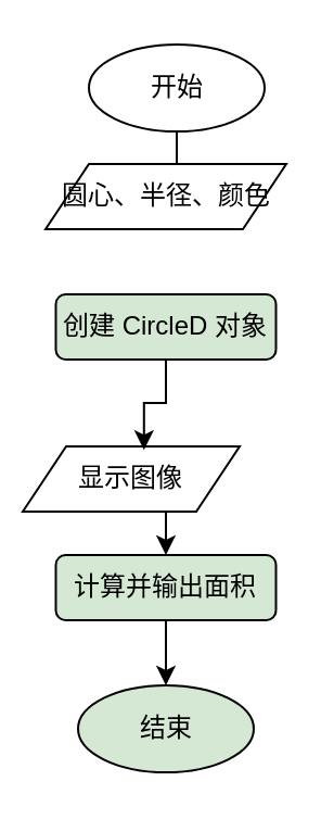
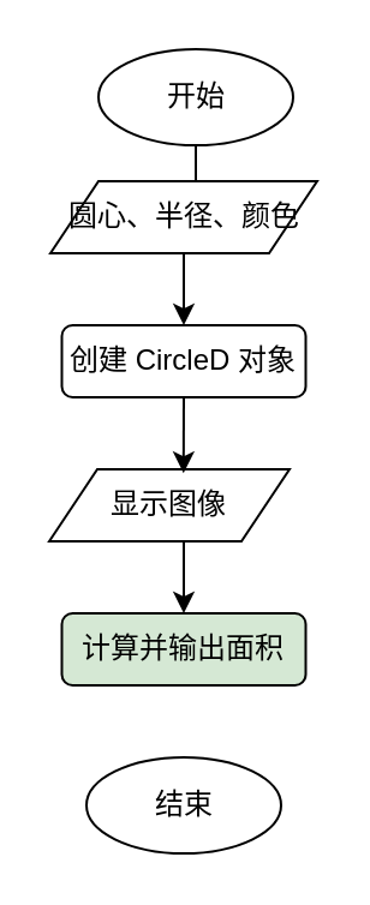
  <mxCell id="0" />
  <mxCell id="1" parent="0" />
  <mxCell id="2" value="" style="edgeStyle=orthogonalEdgeStyle;rounded=0;orthogonalLoop=1;jettySize=auto;html=1;" edge="1" parent="1" source="3" target="6"><mxGeometry relative="1" as="geometry" /></mxCell>
  <mxCell id="3" value="开始" style="ellipse;whiteSpace=wrap;html=1;" vertex="1" parent="1"><mxGeometry x="40.5" y="20" width="81" height="40" as="geometry" /></mxCell>
- <mxCell id="4" value="结束" style="ellipse;whiteSpace=wrap;html=1;fillColor=#d5e8d4;" vertex="1" parent="1"><mxGeometry x="35.5" y="315" width="81" height="40" as="geometry" /></mxCell>
+ <mxCell id="4" value="结束" style="ellipse;whiteSpace=wrap;html=1;" vertex="1" parent="1"><mxGeometry x="35.5" y="315" width="81" height="40" as="geometry" /></mxCell>
+ <mxCell id="5" style="edgeStyle=orthogonalEdgeStyle;rounded=0;orthogonalLoop=1;jettySize=auto;html=1;exitX=0.5;exitY=1;exitDx=0;exitDy=0;entryX=0.5;entryY=0;entryDx=0;entryDy=0;" edge="1" parent="1" source="6" target="7"><mxGeometry relative="1" as="geometry" /></mxCell>
  <mxCell id="6" value="圆心、半径、颜色" style="shape=parallelogram;perimeter=parallelogramPerimeter;whiteSpace=wrap;html=1;fixedSize=1;" vertex="1" parent="1"><mxGeometry x="20.5" y="75" width="111" height="30" as="geometry" /></mxCell>
- <mxCell id="7" value="&lt;span style=&quot;text-align: start;&quot;&gt;&lt;font style=&quot;font-size: 12px;&quot;&gt;创建 CircleD 对象&lt;/font&gt;&lt;/span&gt;" style="rounded=1;whiteSpace=wrap;html=1;fillColor=#d5e8d4;" vertex="1" parent="1"><mxGeometry x="25.25" y="135" width="101.5" height="30" as="geometry" /></mxCell>
+ <mxCell id="7" value="&lt;span style=&quot;text-align: start;&quot;&gt;&lt;font style=&quot;font-size: 12px;&quot;&gt;创建 CircleD 对象&lt;/font&gt;&lt;/span&gt;" style="rounded=1;whiteSpace=wrap;html=1;" vertex="1" parent="1"><mxGeometry x="25.25" y="135" width="101.5" height="30" as="geometry" /></mxCell>
  <mxCell id="8" style="edgeStyle=orthogonalEdgeStyle;rounded=0;orthogonalLoop=1;jettySize=auto;html=1;exitX=0.5;exitY=1;exitDx=0;exitDy=0;entryX=0.5;entryY=0;entryDx=0;entryDy=0;" edge="1" parent="1" source="9" target="12"><mxGeometry relative="1" as="geometry" /></mxCell>
- <mxCell id="9" value="显示图像" style="shape=parallelogram;perimeter=parallelogramPerimeter;whiteSpace=wrap;html=1;fixedSize=1;" vertex="1" parent="1"><mxGeometry x="10" y="205" width="100" height="30" as="geometry" /></mxCell>
+ <mxCell id="9" value="显示图像" style="shape=parallelogram;perimeter=parallelogramPerimeter;whiteSpace=wrap;html=1;fixedSize=1;" vertex="1" parent="1"><mxGeometry x="20" y="195" width="100" height="30" as="geometry" /></mxCell>
  <mxCell id="10" style="edgeStyle=orthogonalEdgeStyle;rounded=0;orthogonalLoop=1;jettySize=auto;html=1;exitX=0.5;exitY=1;exitDx=0;exitDy=0;entryX=0.559;entryY=0.054;entryDx=0;entryDy=0;entryPerimeter=0;" edge="1" parent="1" source="7" target="9"><mxGeometry relative="1" as="geometry" /></mxCell>
- <mxCell id="11" style="edgeStyle=orthogonalEdgeStyle;rounded=0;orthogonalLoop=1;jettySize=auto;html=1;exitX=0.5;exitY=1;exitDx=0;exitDy=0;entryX=0.5;entryY=0;entryDx=0;entryDy=0;" edge="1" parent="1" source="12" target="4"><mxGeometry relative="1" as="geometry" /></mxCell>
  <mxCell id="12" value="&lt;div style=&quot;text-align: start;&quot;&gt;计算并输出面积&lt;/div&gt;" style="rounded=1;whiteSpace=wrap;html=1;fillColor=#d5e8d4;" vertex="1" parent="1"><mxGeometry x="25.25" y="255" width="101.5" height="30" as="geometry" /></mxCell>
